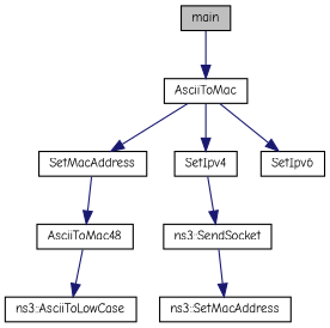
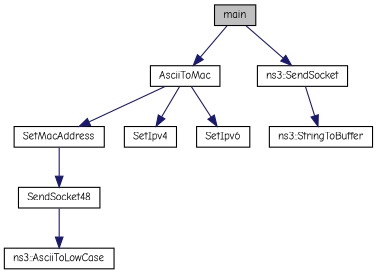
  digraph {
    fontname="Comic Neue"
    rankdir=TB
    node [color=black fillcolor=white fontname="Comic Neue" fontsize=10 shape=record style=filled]
    edge [color=midnightblue fontname="Comic Neue" fontsize=10 labelfontname=Helvetica labelfontsize=10 style=solid]
    n1 [fillcolor=grey75 fontcolor=black height=0.2 label=main width=0.4]
    n2 [height=0.2 label=AsciiToMac width=0.4]
    n3 [height=0.2 label="ns3::SendSocket" width=0.4]
    n4 [height=0.2 label=SetMacAddress width=0.4]
    n5 [height=0.2 label=SetIpv4 width=0.4]
    n6 [height=0.2 label=SetIpv6 width=0.4]
-   n7 [height=0.2 label="ns3::SetMacAddress" width=0.4]
-   n8 [height=0.2 label=AsciiToMac48 width=0.4]
+   n7 [height=0.2 label="ns3::StringToBuffer" width=0.4]
+   n8 [height=0.2 label=SendSocket48 width=0.4]
    n9 [height=0.2 label="ns3::AsciiToLowCase" width=0.4]
    n1 -> n2
-   n5 -> n3
+   n1 -> n3
    n2 -> n4
    n2 -> n5
    n2 -> n6
    n3 -> n7
    n4 -> n8
    n8 -> n9
  }
